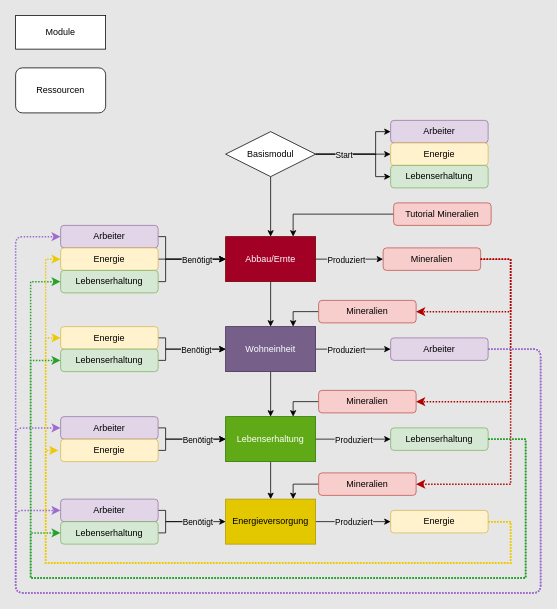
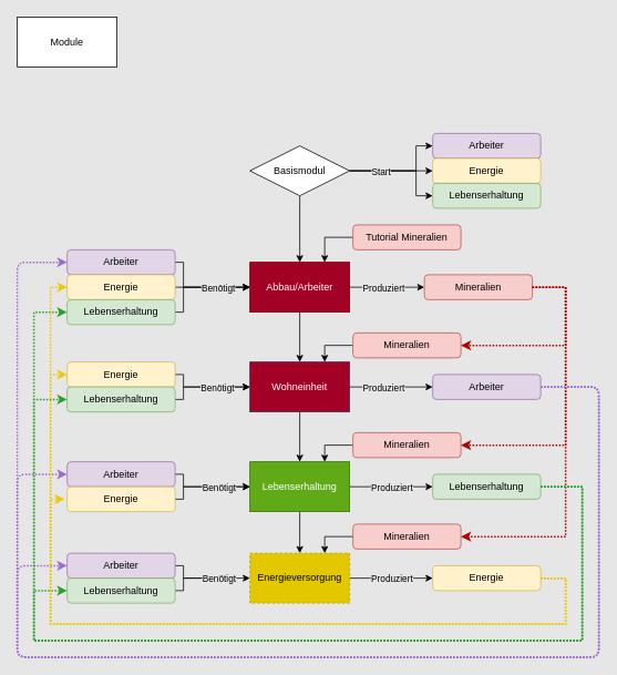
  <mxCell id="0" />
  <mxCell id="1" parent="0" />
  <mxCell id="2" style="edgeStyle=orthogonalEdgeStyle;rounded=0;orthogonalLoop=1;jettySize=auto;html=1;exitX=0.5;exitY=1;exitDx=0;exitDy=0;entryX=0.5;entryY=0;entryDx=0;entryDy=0;" edge="1" parent="1" source="7" target="15"><mxGeometry relative="1" as="geometry"><Array as="points"><mxPoint x="360" y="290" /><mxPoint x="360" y="290" /></Array></mxGeometry></mxCell>
  <mxCell id="3" style="edgeStyle=orthogonalEdgeStyle;rounded=0;orthogonalLoop=1;jettySize=auto;html=1;entryX=0;entryY=0.5;entryDx=0;entryDy=0;" edge="1" parent="1" source="7" target="58"><mxGeometry relative="1" as="geometry"><mxPoint x="510" y="205" as="targetPoint" /></mxGeometry></mxCell>
  <mxCell id="4" style="edgeStyle=orthogonalEdgeStyle;rounded=0;orthogonalLoop=1;jettySize=auto;html=1;entryX=0;entryY=0.5;entryDx=0;entryDy=0;" edge="1" parent="1" source="7" target="57"><mxGeometry relative="1" as="geometry"><Array as="points"><mxPoint x="500" y="205" /><mxPoint x="500" y="175" /></Array></mxGeometry></mxCell>
  <mxCell id="5" style="edgeStyle=orthogonalEdgeStyle;rounded=0;orthogonalLoop=1;jettySize=auto;html=1;entryX=0;entryY=0.5;entryDx=0;entryDy=0;" edge="1" parent="1" source="7" target="59"><mxGeometry relative="1" as="geometry"><Array as="points"><mxPoint x="500" y="205" /><mxPoint x="500" y="235" /></Array></mxGeometry></mxCell>
  <mxCell id="6" value="Start" style="edgeLabel;html=1;align=center;verticalAlign=middle;resizable=0;points=[];labelBackgroundColor=#E6E6E6;" vertex="1" connectable="0" parent="5"><mxGeometry x="-0.531" relative="1" as="geometry"><mxPoint x="7" as="offset" /></mxGeometry></mxCell>
  <mxCell id="7" value="Basismodul" style="rhombus;whiteSpace=wrap;html=1;" vertex="1" parent="1"><mxGeometry x="300" y="175" width="120" height="60" as="geometry" /></mxCell>
  <mxCell id="8" style="edgeStyle=orthogonalEdgeStyle;rounded=0;orthogonalLoop=1;jettySize=auto;html=1;entryX=0;entryY=0.5;entryDx=0;entryDy=0;" edge="1" parent="1" source="11" target="33"><mxGeometry relative="1" as="geometry"><mxPoint x="520" y="485" as="targetPoint" /></mxGeometry></mxCell>
  <mxCell id="9" value="Produziert" style="edgeLabel;html=1;align=center;verticalAlign=middle;resizable=0;points=[];labelBackgroundColor=#E6E6E6;" vertex="1" connectable="0" parent="8"><mxGeometry x="-0.157" y="1" relative="1" as="geometry"><mxPoint x="-2" y="1" as="offset" /></mxGeometry></mxCell>
  <mxCell id="10" style="edgeStyle=orthogonalEdgeStyle;rounded=0;orthogonalLoop=1;jettySize=auto;html=1;exitX=0.5;exitY=1;exitDx=0;exitDy=0;entryX=0.5;entryY=0;entryDx=0;entryDy=0;" edge="1" parent="1" source="11" target="19"><mxGeometry relative="1" as="geometry" /></mxCell>
- <mxCell id="11" value="Wohneinheit" style="rounded=0;whiteSpace=wrap;html=1;fillColor=#76608a;fontColor=#ffffff;strokeColor=#432D57;" vertex="1" parent="1"><mxGeometry x="300" y="435" width="120" height="60" as="geometry" /></mxCell>
+ <mxCell id="11" value="Wohneinheit" style="rounded=0;whiteSpace=wrap;html=1;fillColor=#a20025;fontColor=#ffffff;strokeColor=#432D57;" vertex="1" parent="1"><mxGeometry x="300" y="435" width="120" height="60" as="geometry" /></mxCell>
  <mxCell id="12" style="edgeStyle=orthogonalEdgeStyle;rounded=0;orthogonalLoop=1;jettySize=auto;html=1;exitX=1;exitY=0.5;exitDx=0;exitDy=0;entryX=0;entryY=0.5;entryDx=0;entryDy=0;" edge="1" parent="1" source="15" target="24"><mxGeometry relative="1" as="geometry"><Array as="points"><mxPoint x="480" y="345" /><mxPoint x="480" y="345" /></Array></mxGeometry></mxCell>
  <mxCell id="13" value="Produziert" style="edgeLabel;html=1;align=center;verticalAlign=middle;resizable=0;points=[];labelBackgroundColor=#E6E6E6;" vertex="1" connectable="0" parent="12"><mxGeometry x="0.197" y="1" relative="1" as="geometry"><mxPoint x="-14" y="1" as="offset" /></mxGeometry></mxCell>
  <mxCell id="14" style="edgeStyle=orthogonalEdgeStyle;rounded=0;orthogonalLoop=1;jettySize=auto;html=1;entryX=0.5;entryY=0;entryDx=0;entryDy=0;" edge="1" parent="1" source="15" target="11"><mxGeometry relative="1" as="geometry" /></mxCell>
- <mxCell id="15" value="Abbau/Ernte" style="rounded=0;whiteSpace=wrap;html=1;fillColor=#a20025;strokeColor=#6F0000;shadow=0;sketch=0;glass=0;fontColor=#ffffff;" vertex="1" parent="1"><mxGeometry x="300" y="315" width="120" height="60" as="geometry" /></mxCell>
+ <mxCell id="15" value="Abbau/Arbeiter" style="rounded=0;whiteSpace=wrap;html=1;fillColor=#a20025;strokeColor=#6F0000;shadow=0;sketch=0;glass=0;fontColor=#ffffff;" vertex="1" parent="1"><mxGeometry x="300" y="315" width="120" height="60" as="geometry" /></mxCell>
  <mxCell id="16" style="edgeStyle=orthogonalEdgeStyle;rounded=0;orthogonalLoop=1;jettySize=auto;html=1;entryX=0.5;entryY=0;entryDx=0;entryDy=0;" edge="1" parent="1" source="19" target="22"><mxGeometry relative="1" as="geometry" /></mxCell>
  <mxCell id="17" style="edgeStyle=orthogonalEdgeStyle;rounded=0;orthogonalLoop=1;jettySize=auto;html=1;entryX=0;entryY=0.5;entryDx=0;entryDy=0;" edge="1" parent="1" source="19" target="44"><mxGeometry relative="1" as="geometry"><mxPoint x="520" y="585" as="targetPoint" /></mxGeometry></mxCell>
  <mxCell id="18" value="Produziert" style="edgeLabel;html=1;align=center;verticalAlign=middle;resizable=0;points=[];labelBackgroundColor=#E6E6E6;" vertex="1" connectable="0" parent="17"><mxGeometry x="-0.346" y="2" relative="1" as="geometry"><mxPoint x="17" y="2" as="offset" /></mxGeometry></mxCell>
  <mxCell id="19" value="Lebenserhaltung" style="rounded=0;whiteSpace=wrap;html=1;fillColor=#60a917;fontColor=#ffffff;strokeColor=#2D7600;" vertex="1" parent="1"><mxGeometry x="300" y="555" width="120" height="60" as="geometry" /></mxCell>
  <mxCell id="20" style="edgeStyle=orthogonalEdgeStyle;rounded=0;orthogonalLoop=1;jettySize=auto;html=1;entryX=0;entryY=0.5;entryDx=0;entryDy=0;" edge="1" parent="1" source="22" target="45"><mxGeometry relative="1" as="geometry" /></mxCell>
  <mxCell id="21" value="Produziert" style="edgeLabel;html=1;align=center;verticalAlign=middle;resizable=0;points=[];labelBackgroundColor=#E6E6E6;" vertex="1" connectable="0" parent="20"><mxGeometry x="-0.151" relative="1" as="geometry"><mxPoint x="8" as="offset" /></mxGeometry></mxCell>
- <mxCell id="22" value="Energieversorgung" style="rounded=0;whiteSpace=wrap;html=1;fillColor=#e3c800;fontColor=#000000;strokeColor=#B09500;" vertex="1" parent="1"><mxGeometry x="300" y="665" width="120" height="60" as="geometry" /></mxCell>
- <mxCell id="23" value="Module" style="rounded=0;whiteSpace=wrap;html=1;" vertex="1" parent="1"><mxGeometry x="20" y="20" width="120" height="45" as="geometry" /></mxCell>
+ <mxCell id="22" value="Energieversorgung" style="rounded=0;whiteSpace=wrap;html=1;fillColor=#e3c800;fontColor=#000000;strokeColor=#B09500;dashed=1;" vertex="1" parent="1"><mxGeometry x="300" y="665" width="120" height="60" as="geometry" /></mxCell>
+ <mxCell id="23" value="Module" style="rounded=0;whiteSpace=wrap;html=1;" vertex="1" parent="1"><mxGeometry x="20" y="20" width="120" height="60" as="geometry" /></mxCell>
  <mxCell id="24" value="Mineralien" style="rounded=1;whiteSpace=wrap;html=1;fillColor=#f8cecc;strokeColor=#b85450;" vertex="1" parent="1"><mxGeometry x="510" y="330" width="130" height="30" as="geometry" /></mxCell>
  <mxCell id="25" style="edgeStyle=orthogonalEdgeStyle;rounded=0;orthogonalLoop=1;jettySize=auto;html=1;entryX=0;entryY=0.5;entryDx=0;entryDy=0;" edge="1" parent="1" source="26" target="15"><mxGeometry relative="1" as="geometry"><Array as="points"><mxPoint x="220" y="315" /><mxPoint x="220" y="345" /></Array></mxGeometry></mxCell>
  <mxCell id="26" value="Arbeiter" style="rounded=1;whiteSpace=wrap;html=1;fillColor=#e1d5e7;strokeColor=#9673a6;" vertex="1" parent="1"><mxGeometry x="80" y="300" width="130" height="30" as="geometry" /></mxCell>
  <mxCell id="27" style="edgeStyle=orthogonalEdgeStyle;rounded=0;orthogonalLoop=1;jettySize=auto;html=1;entryX=0;entryY=0.5;entryDx=0;entryDy=0;" edge="1" parent="1" source="28" target="15"><mxGeometry relative="1" as="geometry" /></mxCell>
  <mxCell id="28" value="Energie" style="rounded=1;whiteSpace=wrap;html=1;fillColor=#fff2cc;strokeColor=#d6b656;" vertex="1" parent="1"><mxGeometry x="80" y="330" width="130" height="30" as="geometry" /></mxCell>
  <mxCell id="29" style="edgeStyle=orthogonalEdgeStyle;rounded=0;orthogonalLoop=1;jettySize=auto;html=1;exitX=1;exitY=0.5;exitDx=0;exitDy=0;entryX=0;entryY=0.5;entryDx=0;entryDy=0;" edge="1" parent="1" source="31" target="15"><mxGeometry relative="1" as="geometry"><Array as="points"><mxPoint x="220" y="375" /><mxPoint x="220" y="345" /></Array></mxGeometry></mxCell>
  <mxCell id="30" value="Benötigt" style="edgeLabel;html=1;align=center;verticalAlign=middle;resizable=0;points=[];labelBackgroundColor=#E6E6E6;" vertex="1" connectable="0" parent="29"><mxGeometry x="0.508" y="2" relative="1" as="geometry"><mxPoint x="-9" y="3" as="offset" /></mxGeometry></mxCell>
  <mxCell id="31" value="Lebenserhaltung" style="rounded=1;whiteSpace=wrap;html=1;fillColor=#d5e8d4;strokeColor=#82b366;" vertex="1" parent="1"><mxGeometry x="80" y="360" width="130" height="30" as="geometry" /></mxCell>
- <mxCell id="32" value="Ressourcen" style="rounded=1;whiteSpace=wrap;html=1;" vertex="1" parent="1"><mxGeometry x="20" y="90" width="120" height="60" as="geometry" /></mxCell>
  <mxCell id="33" value="Arbeiter" style="rounded=1;whiteSpace=wrap;html=1;fillColor=#e1d5e7;strokeColor=#9673a6;" vertex="1" parent="1"><mxGeometry x="520" y="450" width="130" height="30" as="geometry" /></mxCell>
  <mxCell id="34" style="edgeStyle=orthogonalEdgeStyle;rounded=0;orthogonalLoop=1;jettySize=auto;html=1;entryX=0;entryY=0.5;entryDx=0;entryDy=0;" edge="1" parent="1" source="35" target="11"><mxGeometry relative="1" as="geometry"><Array as="points"><mxPoint x="220" y="450" /><mxPoint x="220" y="465" /></Array></mxGeometry></mxCell>
  <mxCell id="35" value="Energie" style="rounded=1;whiteSpace=wrap;html=1;fillColor=#fff2cc;strokeColor=#d6b656;" vertex="1" parent="1"><mxGeometry x="80" y="435" width="130" height="30" as="geometry" /></mxCell>
  <mxCell id="36" style="edgeStyle=orthogonalEdgeStyle;rounded=0;orthogonalLoop=1;jettySize=auto;html=1;exitX=1;exitY=0.5;exitDx=0;exitDy=0;" edge="1" parent="1" source="38"><mxGeometry relative="1" as="geometry"><mxPoint x="300" y="465" as="targetPoint" /><mxPoint x="200" y="495" as="sourcePoint" /><Array as="points"><mxPoint x="220" y="480" /><mxPoint x="220" y="465" /></Array></mxGeometry></mxCell>
  <mxCell id="37" value="Benötigt" style="edgeLabel;html=1;align=center;verticalAlign=middle;resizable=0;points=[];labelBackgroundColor=#E6E6E6;" vertex="1" connectable="0" parent="36"><mxGeometry x="0.549" y="2" relative="1" as="geometry"><mxPoint x="-16" y="3" as="offset" /></mxGeometry></mxCell>
  <mxCell id="38" value="Lebenserhaltung" style="rounded=1;whiteSpace=wrap;html=1;fillColor=#d5e8d4;strokeColor=#82b366;" vertex="1" parent="1"><mxGeometry x="80" y="465" width="130" height="30" as="geometry" /></mxCell>
  <mxCell id="39" style="edgeStyle=orthogonalEdgeStyle;rounded=0;orthogonalLoop=1;jettySize=auto;html=1;entryX=0;entryY=0.5;entryDx=0;entryDy=0;" edge="1" parent="1" source="40" target="19"><mxGeometry relative="1" as="geometry"><Array as="points"><mxPoint x="220" y="570" /><mxPoint x="220" y="585" /></Array></mxGeometry></mxCell>
  <mxCell id="40" value="Arbeiter" style="rounded=1;whiteSpace=wrap;html=1;fillColor=#e1d5e7;strokeColor=#9673a6;" vertex="1" parent="1"><mxGeometry x="80" y="555" width="130" height="30" as="geometry" /></mxCell>
  <mxCell id="41" style="edgeStyle=orthogonalEdgeStyle;rounded=0;orthogonalLoop=1;jettySize=auto;html=1;exitX=1;exitY=0.5;exitDx=0;exitDy=0;" edge="1" parent="1" source="43"><mxGeometry relative="1" as="geometry"><mxPoint x="300" y="585" as="targetPoint" /><Array as="points"><mxPoint x="220" y="600" /><mxPoint x="220" y="585" /></Array></mxGeometry></mxCell>
  <mxCell id="42" value="Benötigt" style="edgeLabel;html=1;align=center;verticalAlign=middle;resizable=0;points=[];labelBackgroundColor=#E6E6E6;" vertex="1" connectable="0" parent="41"><mxGeometry x="0.389" y="1" relative="1" as="geometry"><mxPoint x="-6" y="1" as="offset" /></mxGeometry></mxCell>
  <mxCell id="43" value="Energie" style="rounded=1;whiteSpace=wrap;html=1;fillColor=#fff2cc;strokeColor=#d6b656;" vertex="1" parent="1"><mxGeometry x="80" y="585" width="130" height="30" as="geometry" /></mxCell>
  <mxCell id="44" value="Lebenserhaltung" style="rounded=1;whiteSpace=wrap;html=1;fillColor=#d5e8d4;strokeColor=#82b366;" vertex="1" parent="1"><mxGeometry x="520" y="570" width="130" height="30" as="geometry" /></mxCell>
  <mxCell id="45" value="Energie" style="rounded=1;whiteSpace=wrap;html=1;fillColor=#fff2cc;strokeColor=#d6b656;" vertex="1" parent="1"><mxGeometry x="520" y="680" width="130" height="30" as="geometry" /></mxCell>
  <mxCell id="46" style="edgeStyle=orthogonalEdgeStyle;rounded=0;orthogonalLoop=1;jettySize=auto;html=1;entryX=0;entryY=0.5;entryDx=0;entryDy=0;" edge="1" parent="1" source="47"><mxGeometry relative="1" as="geometry"><mxPoint x="270" y="695" as="targetPoint" /><Array as="points"><mxPoint x="220" y="680" /><mxPoint x="220" y="695" /></Array></mxGeometry></mxCell>
  <mxCell id="47" value="Arbeiter" style="rounded=1;whiteSpace=wrap;html=1;fillColor=#e1d5e7;strokeColor=#9673a6;" vertex="1" parent="1"><mxGeometry x="80" y="665" width="130" height="30" as="geometry" /></mxCell>
  <mxCell id="48" style="edgeStyle=orthogonalEdgeStyle;rounded=0;orthogonalLoop=1;jettySize=auto;html=1;exitX=1;exitY=0.5;exitDx=0;exitDy=0;entryX=0;entryY=0.5;entryDx=0;entryDy=0;" edge="1" parent="1" source="50" target="22"><mxGeometry relative="1" as="geometry"><mxPoint x="290" y="695" as="targetPoint" /><Array as="points"><mxPoint x="220" y="710" /><mxPoint x="220" y="695" /></Array></mxGeometry></mxCell>
  <mxCell id="49" value="Benötigt" style="edgeLabel;html=1;align=center;verticalAlign=middle;resizable=0;points=[];labelBackgroundColor=#E6E6E6;" vertex="1" connectable="0" parent="48"><mxGeometry x="0.389" y="1" relative="1" as="geometry"><mxPoint x="-6" y="1" as="offset" /></mxGeometry></mxCell>
  <mxCell id="50" value="Lebenserhaltung" style="rounded=1;whiteSpace=wrap;html=1;fillColor=#d5e8d4;strokeColor=#82b366;" vertex="1" parent="1"><mxGeometry x="80" y="695" width="130" height="30" as="geometry" /></mxCell>
  <mxCell id="51" style="edgeStyle=orthogonalEdgeStyle;rounded=0;orthogonalLoop=1;jettySize=auto;html=1;exitX=0;exitY=0.5;exitDx=0;exitDy=0;entryX=0.75;entryY=0;entryDx=0;entryDy=0;" edge="1" parent="1" source="52" target="11"><mxGeometry relative="1" as="geometry" /></mxCell>
  <mxCell id="52" value="Mineralien" style="rounded=1;whiteSpace=wrap;html=1;fillColor=#f8cecc;strokeColor=#b85450;" vertex="1" parent="1"><mxGeometry x="424" y="400" width="130" height="30" as="geometry" /></mxCell>
  <mxCell id="53" style="edgeStyle=orthogonalEdgeStyle;rounded=0;orthogonalLoop=1;jettySize=auto;html=1;entryX=0.75;entryY=0;entryDx=0;entryDy=0;" edge="1" parent="1" source="54" target="19"><mxGeometry relative="1" as="geometry" /></mxCell>
  <mxCell id="54" value="Mineralien" style="rounded=1;whiteSpace=wrap;html=1;fillColor=#f8cecc;strokeColor=#b85450;" vertex="1" parent="1"><mxGeometry x="424" y="520" width="130" height="30" as="geometry" /></mxCell>
  <mxCell id="55" style="edgeStyle=orthogonalEdgeStyle;rounded=0;orthogonalLoop=1;jettySize=auto;html=1;exitX=0;exitY=0.5;exitDx=0;exitDy=0;entryX=0.75;entryY=0;entryDx=0;entryDy=0;" edge="1" parent="1" source="56" target="22"><mxGeometry relative="1" as="geometry" /></mxCell>
  <mxCell id="56" value="Mineralien" style="rounded=1;whiteSpace=wrap;html=1;fillColor=#f8cecc;strokeColor=#b85450;" vertex="1" parent="1"><mxGeometry x="424" y="630" width="130" height="30" as="geometry" /></mxCell>
  <mxCell id="57" value="Arbeiter" style="rounded=1;whiteSpace=wrap;html=1;fillColor=#e1d5e7;strokeColor=#9673a6;" vertex="1" parent="1"><mxGeometry x="520" y="160" width="130" height="30" as="geometry" /></mxCell>
  <mxCell id="58" value="Energie" style="rounded=1;whiteSpace=wrap;html=1;fillColor=#fff2cc;strokeColor=#d6b656;" vertex="1" parent="1"><mxGeometry x="520" y="190" width="130" height="30" as="geometry" /></mxCell>
  <mxCell id="59" value="Lebenserhaltung" style="rounded=1;whiteSpace=wrap;html=1;fillColor=#d5e8d4;strokeColor=#82b366;" vertex="1" parent="1"><mxGeometry x="520" y="220" width="130" height="30" as="geometry" /></mxCell>
  <mxCell id="60" style="edgeStyle=orthogonalEdgeStyle;rounded=0;orthogonalLoop=1;jettySize=auto;html=1;entryX=0.75;entryY=0;entryDx=0;entryDy=0;" edge="1" parent="1" source="61" target="15"><mxGeometry relative="1" as="geometry" /></mxCell>
- <mxCell id="61" value="Tutorial Mineralien" style="rounded=1;whiteSpace=wrap;html=1;fillColor=#f8cecc;strokeColor=#b85450;" vertex="1" parent="1"><mxGeometry x="524" y="270" width="130" height="30" as="geometry" /></mxCell>
+ <mxCell id="61" value="Tutorial Mineralien" style="rounded=1;whiteSpace=wrap;html=1;fillColor=#f8cecc;strokeColor=#b85450;" vertex="1" parent="1"><mxGeometry x="424" y="270" width="130" height="30" as="geometry" /></mxCell>
  <mxCell id="62" style="edgeStyle=orthogonalEdgeStyle;sketch=0;jumpStyle=none;orthogonalLoop=1;jettySize=auto;html=1;exitX=0.5;exitY=1;exitDx=0;exitDy=0;shadow=0;dashed=1;dashPattern=1 1;startArrow=none;startFill=0;endArrow=classic;endFill=1;strokeColor=#28A12C;strokeWidth=2;" edge="1" parent="1"><mxGeometry relative="1" as="geometry"><mxPoint x="360" y="620" as="sourcePoint" /><mxPoint x="360" y="620" as="targetPoint" /></mxGeometry></mxCell>
  <mxCell id="63" value="" style="group" vertex="1" connectable="0" parent="1"><mxGeometry x="680" y="345" height="300" as="geometry" /></mxCell>
  <mxCell id="64" style="edgeStyle=orthogonalEdgeStyle;rounded=0;orthogonalLoop=1;jettySize=auto;html=1;entryX=1;entryY=0.5;entryDx=0;entryDy=0;fillColor=#e51400;strokeColor=#B20000;dashed=1;dashPattern=1 1;strokeWidth=2;" edge="1" parent="63" source="24" target="52"><mxGeometry relative="1" as="geometry"><mxPoint x="10" y="75" as="targetPoint" /><Array as="points"><mxPoint /><mxPoint y="70" /></Array></mxGeometry></mxCell>
  <mxCell id="65" style="edgeStyle=orthogonalEdgeStyle;rounded=0;orthogonalLoop=1;jettySize=auto;html=1;entryX=1;entryY=0.5;entryDx=0;entryDy=0;fillColor=#e51400;strokeColor=#B20000;dashed=1;dashPattern=1 1;strokeWidth=2;" edge="1" parent="63" source="24" target="54"><mxGeometry relative="1" as="geometry"><Array as="points"><mxPoint /><mxPoint y="190" /></Array></mxGeometry></mxCell>
  <mxCell id="66" style="edgeStyle=orthogonalEdgeStyle;rounded=0;orthogonalLoop=1;jettySize=auto;html=1;entryX=1;entryY=0.5;entryDx=0;entryDy=0;fillColor=#e51400;strokeColor=#B20000;dashed=1;dashPattern=1 1;strokeWidth=2;" edge="1" parent="63" source="24" target="56"><mxGeometry relative="1" as="geometry"><Array as="points"><mxPoint /><mxPoint y="300" /></Array></mxGeometry></mxCell>
  <mxCell id="67" value="" style="group" vertex="1" connectable="0" parent="1"><mxGeometry x="20" y="315" width="700" height="475" as="geometry" /></mxCell>
  <mxCell id="68" style="edgeStyle=orthogonalEdgeStyle;rounded=1;orthogonalLoop=1;jettySize=auto;html=1;entryX=0;entryY=0.5;entryDx=0;entryDy=0;fillColor=#76608a;strokeColor=#9F6BCF;dashed=1;strokeWidth=2;jumpStyle=none;sketch=0;shadow=0;startArrow=none;startFill=0;endArrow=classic;endFill=1;dashPattern=1 1;" edge="1" parent="67" source="33" target="47"><mxGeometry relative="1" as="geometry"><mxPoint x="710" y="150.0" as="targetPoint" /><Array as="points"><mxPoint x="700" y="150.0" /><mxPoint x="700" y="475.0" /><mxPoint y="475.0" /><mxPoint y="365.0" /></Array></mxGeometry></mxCell>
  <mxCell id="69" style="edgeStyle=orthogonalEdgeStyle;rounded=1;orthogonalLoop=1;jettySize=auto;html=1;entryX=0;entryY=0.5;entryDx=0;entryDy=0;fillColor=#76608a;strokeColor=#9F6BCF;dashed=1;strokeWidth=2;jumpStyle=none;sketch=0;shadow=0;startArrow=none;startFill=0;endArrow=classic;endFill=1;dashPattern=1 1;" edge="1" parent="67" source="33" target="40"><mxGeometry relative="1" as="geometry"><Array as="points"><mxPoint x="700" y="150.0" /><mxPoint x="700" y="475.0" /><mxPoint y="475.0" /><mxPoint y="255.0" /></Array></mxGeometry></mxCell>
  <mxCell id="70" style="edgeStyle=orthogonalEdgeStyle;rounded=1;orthogonalLoop=1;jettySize=auto;html=1;entryX=0;entryY=0.5;entryDx=0;entryDy=0;fillColor=#76608a;strokeColor=#9F6BCF;dashed=1;strokeWidth=2;jumpStyle=none;sketch=0;shadow=0;startArrow=none;startFill=0;endArrow=classic;endFill=1;dashPattern=1 1;" edge="1" parent="67" source="33" target="26"><mxGeometry relative="1" as="geometry"><Array as="points"><mxPoint x="700" y="150.0" /><mxPoint x="700" y="475.0" /><mxPoint y="475.0" /><mxPoint /></Array></mxGeometry></mxCell>
  <mxCell id="71" value="" style="group" vertex="1" connectable="0" parent="1"><mxGeometry x="40" y="375" width="660" height="395" as="geometry" /></mxCell>
  <mxCell id="72" style="edgeStyle=orthogonalEdgeStyle;rounded=0;orthogonalLoop=1;jettySize=auto;html=1;entryX=0;entryY=0.5;entryDx=0;entryDy=0;fillColor=#6d8764;strokeColor=#28A12C;strokeWidth=2;dashed=1;dashPattern=1 1;" edge="1" parent="71" source="44" target="38"><mxGeometry relative="1" as="geometry"><Array as="points"><mxPoint x="660" y="210.0" /><mxPoint x="660" y="395" /><mxPoint y="395" /><mxPoint y="105.0" /></Array></mxGeometry></mxCell>
  <mxCell id="73" style="edgeStyle=orthogonalEdgeStyle;rounded=0;orthogonalLoop=1;jettySize=auto;html=1;entryX=0;entryY=0.5;entryDx=0;entryDy=0;fillColor=#6d8764;strokeColor=#28A12C;strokeWidth=2;dashed=1;dashPattern=1 1;" edge="1" parent="71" source="44" target="31"><mxGeometry relative="1" as="geometry"><Array as="points"><mxPoint x="660" y="210.0" /><mxPoint x="660" y="395" /><mxPoint y="395" /><mxPoint /></Array></mxGeometry></mxCell>
  <mxCell id="74" style="edgeStyle=orthogonalEdgeStyle;rounded=0;orthogonalLoop=1;jettySize=auto;html=1;entryX=0;entryY=0.5;entryDx=0;entryDy=0;fillColor=#6d8764;strokeColor=#28A12C;strokeWidth=2;dashed=1;dashPattern=1 1;" edge="1" parent="71" source="44" target="50"><mxGeometry relative="1" as="geometry"><mxPoint x="660" y="395" as="targetPoint" /><mxPoint x="610" y="210.029" as="sourcePoint" /><Array as="points"><mxPoint x="660" y="210.0" /><mxPoint x="660" y="395" /><mxPoint y="395" /><mxPoint y="335" /></Array></mxGeometry></mxCell>
  <mxCell id="75" value="" style="group" vertex="1" connectable="0" parent="1"><mxGeometry x="60" y="345" width="620" height="405" as="geometry" /></mxCell>
  <mxCell id="76" style="edgeStyle=orthogonalEdgeStyle;rounded=0;orthogonalLoop=1;jettySize=auto;html=1;exitX=1;exitY=0.5;exitDx=0;exitDy=0;fillColor=#e3c800;strokeColor=#EDC900;strokeWidth=2;dashed=1;dashPattern=1 1;" edge="1" parent="75" source="45"><mxGeometry relative="1" as="geometry"><mxPoint x="17" y="255" as="targetPoint" /><Array as="points"><mxPoint x="620" y="350.0" /><mxPoint x="620" y="405.0" /><mxPoint y="405.0" /><mxPoint y="255" /></Array></mxGeometry></mxCell>
  <mxCell id="77" style="edgeStyle=orthogonalEdgeStyle;rounded=0;orthogonalLoop=1;jettySize=auto;html=1;entryX=0;entryY=0.5;entryDx=0;entryDy=0;fillColor=#e3c800;strokeColor=#EDC900;strokeWidth=2;dashed=1;dashPattern=1 1;" edge="1" parent="75" source="45" target="35"><mxGeometry relative="1" as="geometry"><Array as="points"><mxPoint x="620" y="350.0" /><mxPoint x="620" y="405.0" /><mxPoint y="405.0" /><mxPoint y="105" /></Array></mxGeometry></mxCell>
  <mxCell id="78" style="edgeStyle=orthogonalEdgeStyle;rounded=0;orthogonalLoop=1;jettySize=auto;html=1;entryX=0;entryY=0.5;entryDx=0;entryDy=0;fillColor=#e3c800;strokeColor=#EDC900;strokeWidth=2;dashed=1;dashPattern=1 1;" edge="1" parent="75" source="45" target="28"><mxGeometry relative="1" as="geometry"><Array as="points"><mxPoint x="620" y="350.0" /><mxPoint x="620" y="405.0" /><mxPoint y="405.0" /><mxPoint /></Array></mxGeometry></mxCell>
